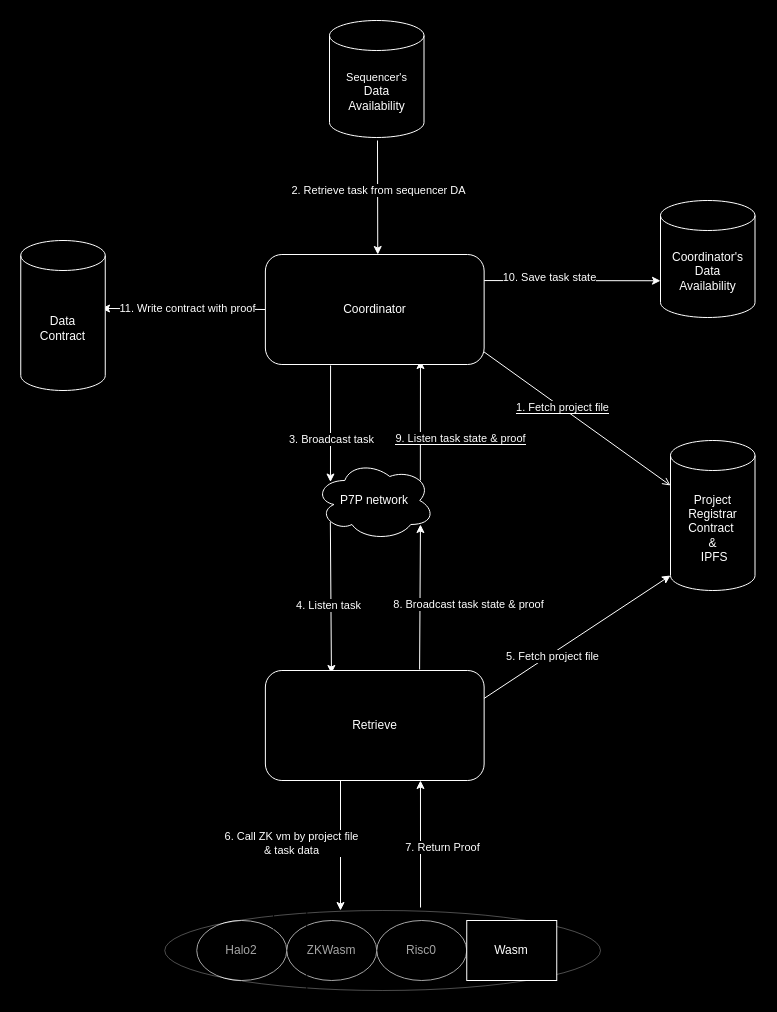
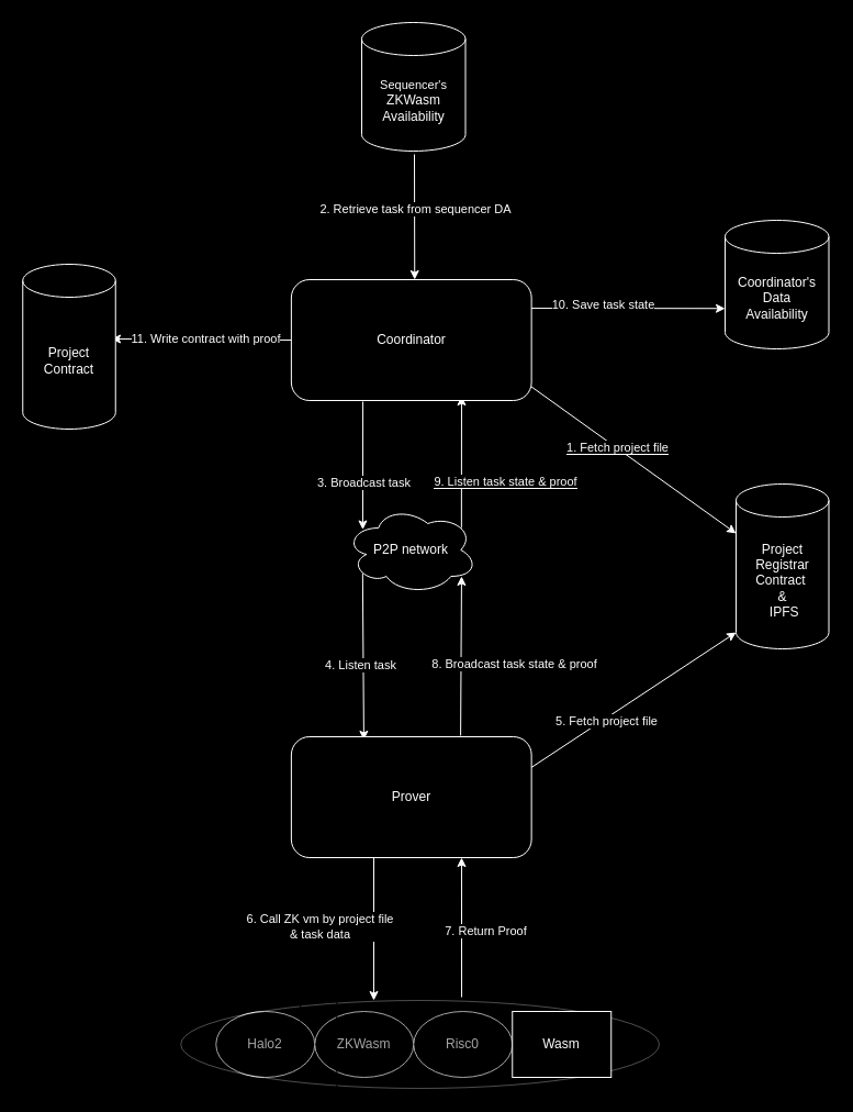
  <mxCell id="0" />
  <mxCell id="1" parent="0" />
- <mxCell id="2" value="&lt;div&gt;&lt;span style=&quot;font-size: 11px; text-wrap: nowrap;&quot;&gt;Sequencer's&lt;/span&gt;&lt;br&gt;&lt;/div&gt;Data &lt;br&gt;Availability" style="shape=cylinder3;whiteSpace=wrap;html=1;boundedLbl=1;backgroundOutline=1;size=15;fontColor=#FFFFFF;labelBackgroundColor=#000000;strokeColor=#FFFFFF;fillColor=#000000;" parent="1" vertex="1"><mxGeometry x="329" y="20" width="94.5" height="117" as="geometry" /></mxCell>
+ <mxCell id="2" value="&lt;div&gt;&lt;span style=&quot;font-size: 11px; text-wrap: nowrap;&quot;&gt;Sequencer's&lt;/span&gt;&lt;br&gt;&lt;/div&gt;ZKWasm &lt;br&gt;Availability" style="shape=cylinder3;whiteSpace=wrap;html=1;boundedLbl=1;backgroundOutline=1;size=15;fontColor=#FFFFFF;labelBackgroundColor=#000000;strokeColor=#FFFFFF;fillColor=#000000;" parent="1" vertex="1"><mxGeometry x="329" y="20" width="94.5" height="117" as="geometry" /></mxCell>
  <mxCell id="3" value="" style="endArrow=classic;html=1;rounded=0;fontColor=#FFFFFF;labelBackgroundColor=#000000;strokeColor=#FFFFFF;entryX=0.5;entryY=0;entryDx=0;entryDy=0;" parent="1" edge="1"><mxGeometry width="50" height="50" relative="1" as="geometry"><mxPoint x="377" y="140" as="sourcePoint" /><mxPoint x="377.25" y="254" as="targetPoint" /></mxGeometry></mxCell>
  <mxCell id="4" value="2. Retrieve task from sequencer DA" style="edgeLabel;html=1;align=center;verticalAlign=middle;resizable=0;points=[];fontColor=#FFFFFF;labelBackgroundColor=#000000;" parent="3" vertex="1" connectable="0"><mxGeometry x="0.167" relative="1" as="geometry"><mxPoint y="-17" as="offset" /></mxGeometry></mxCell>
- <mxCell id="5" value="P7P network" style="ellipse;shape=cloud;whiteSpace=wrap;html=1;fontColor=#FFFFFF;labelBackgroundColor=#000000;fillColor=#000000;strokeColor=#FFFFFF;" parent="1" vertex="1"><mxGeometry x="314.25" y="460" width="120" height="80" as="geometry" /></mxCell>
+ <mxCell id="5" value="P2P network" style="ellipse;shape=cloud;whiteSpace=wrap;html=1;fontColor=#FFFFFF;labelBackgroundColor=#000000;fillColor=#000000;strokeColor=#FFFFFF;" parent="1" vertex="1"><mxGeometry x="314.25" y="460" width="120" height="80" as="geometry" /></mxCell>
  <mxCell id="6" value="" style="endArrow=classic;html=1;rounded=0;entryX=0.131;entryY=0.269;entryDx=0;entryDy=0;entryPerimeter=0;exitX=0.298;exitY=1.009;exitDx=0;exitDy=0;exitPerimeter=0;fontColor=#FFFFFF;labelBackgroundColor=#000000;strokeColor=#FFFFFF;" parent="1" source="35" target="5" edge="1"><mxGeometry width="50" height="50" relative="1" as="geometry"><mxPoint x="328.992" y="316.009" as="sourcePoint" /><mxPoint x="350" y="587" as="targetPoint" /></mxGeometry></mxCell>
  <mxCell id="7" value="3. Broadcast task" style="edgeLabel;html=1;align=center;verticalAlign=middle;resizable=0;points=[];fontColor=#FFFFFF;labelBackgroundColor=#000000;" parent="6" vertex="1" connectable="0"><mxGeometry x="0.021" relative="1" as="geometry"><mxPoint y="15" as="offset" /></mxGeometry></mxCell>
  <mxCell id="8" value="" style="endArrow=classic;html=1;rounded=0;exitX=0.88;exitY=0.25;exitDx=0;exitDy=0;exitPerimeter=0;fontColor=#FFFFFF;labelBackgroundColor=#000000;strokeColor=#FFFFFF;entryX=0.709;entryY=0.964;entryDx=0;entryDy=0;entryPerimeter=0;" parent="1" source="5" target="35" edge="1"><mxGeometry width="50" height="50" relative="1" as="geometry"><mxPoint x="389" y="503" as="sourcePoint" /><mxPoint x="419" y="370" as="targetPoint" /></mxGeometry></mxCell>
  <mxCell id="9" value="&lt;font color=&quot;#ffffff&quot;&gt;&lt;span style=&quot;background-color: rgb(0, 0, 0);&quot;&gt;9. Listen task state &amp;amp; proof&lt;/span&gt;&lt;/font&gt;" style="edgeLabel;html=1;align=center;verticalAlign=middle;resizable=0;points=[];" vertex="1" connectable="0" parent="8"><mxGeometry x="-0.132" y="-1" relative="1" as="geometry"><mxPoint x="39" y="9" as="offset" /></mxGeometry></mxCell>
  <mxCell id="10" value="" style="endArrow=classic;html=1;rounded=0;exitX=0.13;exitY=0.77;exitDx=0;exitDy=0;exitPerimeter=0;fontColor=#FFFFFF;labelBackgroundColor=#000000;strokeColor=#FFFFFF;entryX=0.302;entryY=0.027;entryDx=0;entryDy=0;entryPerimeter=0;" parent="1" source="5" edge="1" target="36"><mxGeometry width="50" height="50" relative="1" as="geometry"><mxPoint x="330" y="567" as="sourcePoint" /><mxPoint x="330" y="695.997" as="targetPoint" /></mxGeometry></mxCell>
  <mxCell id="11" value="4. Listen task" style="edgeLabel;html=1;align=center;verticalAlign=middle;resizable=0;points=[];fontColor=#FFFFFF;labelBackgroundColor=#000000;" parent="10" vertex="1" connectable="0"><mxGeometry x="-0.012" y="-2" relative="1" as="geometry"><mxPoint x="-1" y="8" as="offset" /></mxGeometry></mxCell>
  <mxCell id="12" value="" style="endArrow=classic;html=1;rounded=0;exitX=0.705;exitY=-0.009;exitDx=0;exitDy=0;exitPerimeter=0;fontColor=#FFFFFF;labelBackgroundColor=#000000;strokeColor=#FFFFFF;entryX=0.881;entryY=0.8;entryDx=0;entryDy=0;entryPerimeter=0;" parent="1" source="36" target="5" edge="1"><mxGeometry width="50" height="50" relative="1" as="geometry"><mxPoint x="417.948" y="693.991" as="sourcePoint" /><mxPoint x="420" y="530" as="targetPoint" /></mxGeometry></mxCell>
  <mxCell id="13" value="8. Broadcast&amp;nbsp;task state &amp;amp; proof" style="edgeLabel;html=1;align=center;verticalAlign=middle;resizable=0;points=[];fontColor=#FFFFFF;labelBackgroundColor=#000000;" parent="12" vertex="1" connectable="0"><mxGeometry x="0.06" y="1" relative="1" as="geometry"><mxPoint x="49" y="11" as="offset" /></mxGeometry></mxCell>
  <mxCell id="14" value="Halo2" style="ellipse;whiteSpace=wrap;html=1;fontColor=#FFFFFF;labelBackgroundColor=#000000;fillColor=#000000;strokeColor=#FFFFFF;" parent="1" vertex="1"><mxGeometry x="196.25" y="920" width="90" height="60" as="geometry" /></mxCell>
  <mxCell id="15" value="ZKWasm" style="ellipse;whiteSpace=wrap;html=1;fontColor=#FFFFFF;labelBackgroundColor=#000000;fillColor=#000000;strokeColor=#FFFFFF;" parent="1" vertex="1"><mxGeometry x="286.25" y="920" width="90" height="60" as="geometry" /></mxCell>
  <mxCell id="16" value="Risc0" style="ellipse;whiteSpace=wrap;html=1;fontColor=#FFFFFF;labelBackgroundColor=#000000;fillColor=#000000;strokeColor=#FFFFFF;" parent="1" vertex="1"><mxGeometry x="376.25" y="920" width="90" height="60" as="geometry" /></mxCell>
  <mxCell id="17" value="" style="ellipse;whiteSpace=wrap;html=1;opacity=30;shadow=1;fontColor=#FFFFFF;labelBackgroundColor=#000000;fillColor=#000000;strokeColor=#FFFFFF;strokeWidth=1;" parent="1" vertex="1"><mxGeometry x="164.25" y="910" width="435.75" height="80" as="geometry" /></mxCell>
  <mxCell id="18" value="" style="endArrow=classic;html=1;rounded=0;fontColor=#FFFFFF;labelBackgroundColor=#000000;strokeColor=#FFFFFF;" parent="1" edge="1"><mxGeometry width="50" height="50" relative="1" as="geometry"><mxPoint x="340" y="770" as="sourcePoint" /><mxPoint x="340" y="910" as="targetPoint" /></mxGeometry></mxCell>
  <mxCell id="19" value="6. Call ZK vm by project file&lt;br&gt;&amp;amp; task data" style="edgeLabel;html=1;align=center;verticalAlign=middle;resizable=0;points=[];fontColor=#FFFFFF;labelBackgroundColor=#000000;" parent="18" vertex="1" connectable="0"><mxGeometry x="-0.429" y="3" relative="1" as="geometry"><mxPoint x="-53" y="32" as="offset" /></mxGeometry></mxCell>
  <mxCell id="20" value="" style="endArrow=classic;html=1;rounded=0;exitX=1;exitY=0.5;exitDx=0;exitDy=0;fontColor=#FFFFFF;labelBackgroundColor=#000000;strokeColor=#FFFFFF;entryX=0;entryY=1;entryDx=0;entryDy=-15;entryPerimeter=0;" parent="1" target="24" edge="1"><mxGeometry width="50" height="50" relative="1" as="geometry"><mxPoint x="440.25" y="726.5" as="sourcePoint" /><mxPoint x="572" y="726.5" as="targetPoint" /></mxGeometry></mxCell>
  <mxCell id="21" value="5. Fetch project file" style="edgeLabel;html=1;align=center;verticalAlign=middle;resizable=0;points=[];fontColor=#FFFFFF;labelBackgroundColor=#000000;" parent="20" vertex="1" connectable="0"><mxGeometry x="-0.04" relative="1" as="geometry"><mxPoint x="1" y="2" as="offset" /></mxGeometry></mxCell>
  <mxCell id="22" value="" style="endArrow=classic;html=1;rounded=0;exitX=0.587;exitY=-0.037;exitDx=0;exitDy=0;exitPerimeter=0;fontColor=#FFFFFF;labelBackgroundColor=#000000;strokeColor=#FFFFFF;entryX=0.709;entryY=1;entryDx=0;entryDy=0;entryPerimeter=0;" parent="1" source="17" target="36" edge="1"><mxGeometry width="50" height="50" relative="1" as="geometry"><mxPoint x="417.948" y="872.988" as="sourcePoint" /><mxPoint x="421" y="770" as="targetPoint" /></mxGeometry></mxCell>
  <mxCell id="23" value="7. Return Proof" style="edgeLabel;html=1;align=center;verticalAlign=middle;resizable=0;points=[];fontColor=#FFFFFF;labelBackgroundColor=#000000;" parent="22" vertex="1" connectable="0"><mxGeometry x="-0.042" y="-2" relative="1" as="geometry"><mxPoint x="19" as="offset" /></mxGeometry></mxCell>
  <mxCell id="24" value="Project&lt;div&gt;Registrar&lt;/div&gt;&lt;div&gt;Contract&amp;nbsp;&lt;/div&gt;&lt;div&gt;&amp;amp;&lt;/div&gt;&lt;div&gt;&amp;nbsp;IPFS&lt;/div&gt;" style="shape=cylinder3;whiteSpace=wrap;html=1;boundedLbl=1;backgroundOutline=1;size=15;fontColor=#FFFFFF;labelBackgroundColor=#000000;fillColor=#000000;strokeColor=#FFFFFF;" parent="1" vertex="1"><mxGeometry x="670" y="440" width="84.5" height="150" as="geometry" /></mxCell>
- <mxCell id="25" value="" style="endArrow=open;html=1;rounded=0;exitX=0.997;exitY=0.882;exitDx=0;exitDy=0;entryX=0;entryY=0;entryDx=0;entryDy=45;entryPerimeter=0;fontColor=#FFFFFF;labelBackgroundColor=#000000;strokeColor=#FFFFFF;exitPerimeter=0;" parent="1" source="35" target="24" edge="1"><mxGeometry width="50" height="50" relative="1" as="geometry"><mxPoint x="617" y="381.25" as="sourcePoint" /><mxPoint x="654.32" y="598.083" as="targetPoint" /></mxGeometry></mxCell>
+ <mxCell id="25" value="" style="endArrow=classic;html=1;rounded=0;exitX=0.997;exitY=0.882;exitDx=0;exitDy=0;entryX=0;entryY=0;entryDx=0;entryDy=45;entryPerimeter=0;fontColor=#FFFFFF;labelBackgroundColor=#000000;strokeColor=#FFFFFF;exitPerimeter=0;" parent="1" source="35" target="24" edge="1"><mxGeometry width="50" height="50" relative="1" as="geometry"><mxPoint x="617" y="381.25" as="sourcePoint" /><mxPoint x="654.32" y="598.083" as="targetPoint" /></mxGeometry></mxCell>
  <mxCell id="26" value="&lt;span style=&quot;color: rgb(255, 255, 255); background-color: rgb(0, 0, 0);&quot;&gt;1. Fetch project file&lt;/span&gt;" style="edgeLabel;html=1;align=center;verticalAlign=middle;resizable=0;points=[];" vertex="1" connectable="0" parent="25"><mxGeometry x="-0.165" relative="1" as="geometry"><mxPoint as="offset" /></mxGeometry></mxCell>
  <mxCell id="27" value="" style="endArrow=classic;html=1;rounded=0;exitX=0;exitY=0.5;exitDx=0;exitDy=0;entryX=0.956;entryY=0.453;entryDx=0;entryDy=0;entryPerimeter=0;fontColor=#FFFFFF;labelBackgroundColor=#000000;strokeColor=#FFFFFF;" parent="1" source="35" target="29" edge="1"><mxGeometry width="50" height="50" relative="1" as="geometry"><mxPoint x="176" y="366.5" as="sourcePoint" /><mxPoint x="420" y="627" as="targetPoint" /></mxGeometry></mxCell>
  <mxCell id="28" value="11. Write contract with proof" style="edgeLabel;html=1;align=center;verticalAlign=middle;resizable=0;points=[];fontColor=#FFFFFF;labelBackgroundColor=#000000;" parent="27" vertex="1" connectable="0"><mxGeometry x="-0.337" relative="1" as="geometry"><mxPoint x="-24" y="-1" as="offset" /></mxGeometry></mxCell>
- <mxCell id="29" value="Data&lt;br&gt;Contract" style="shape=cylinder3;whiteSpace=wrap;html=1;boundedLbl=1;backgroundOutline=1;size=15;fontColor=#FFFFFF;labelBackgroundColor=#000000;fillColor=#000000;strokeColor=#FFFFFF;" parent="1" vertex="1"><mxGeometry x="20.25" y="240" width="84.5" height="150" as="geometry" /></mxCell>
+ <mxCell id="29" value="Project&lt;br&gt;Contract" style="shape=cylinder3;whiteSpace=wrap;html=1;boundedLbl=1;backgroundOutline=1;size=15;fontColor=#FFFFFF;labelBackgroundColor=#000000;fillColor=#000000;strokeColor=#FFFFFF;" parent="1" vertex="1"><mxGeometry x="20.25" y="240" width="84.5" height="150" as="geometry" /></mxCell>
  <mxCell id="30" style="edgeStyle=orthogonalEdgeStyle;rounded=0;orthogonalLoop=1;jettySize=auto;html=1;exitX=1;exitY=0;exitDx=0;exitDy=0;" parent="1" source="14" target="14" edge="1"><mxGeometry relative="1" as="geometry" /></mxCell>
  <mxCell id="31" value="&lt;div&gt;&lt;span style=&quot;text-wrap: nowrap;&quot;&gt;Coordinator's&lt;/span&gt;&lt;br&gt;&lt;/div&gt;&lt;div&gt;Data&lt;br&gt;&lt;/div&gt;Availability" style="shape=cylinder3;whiteSpace=wrap;html=1;boundedLbl=1;backgroundOutline=1;size=15;fontColor=#FFFFFF;labelBackgroundColor=#000000;strokeColor=#FFFFFF;fillColor=#000000;" parent="1" vertex="1"><mxGeometry x="660" y="200" width="94.5" height="117" as="geometry" /></mxCell>
  <mxCell id="32" value="" style="endArrow=classic;html=1;rounded=0;fontColor=#FFFFFF;labelBackgroundColor=#000000;strokeColor=#FFFFFF;entryX=0;entryY=0;entryDx=0;entryDy=80.25;entryPerimeter=0;" parent="1" target="31" edge="1"><mxGeometry width="50" height="50" relative="1" as="geometry"><mxPoint x="440" y="280" as="sourcePoint" /><mxPoint x="640" y="284" as="targetPoint" /></mxGeometry></mxCell>
  <mxCell id="33" value="10. Save task state" style="edgeLabel;html=1;align=center;verticalAlign=middle;resizable=0;points=[];fontColor=#FFFFFF;labelBackgroundColor=#000000;" parent="32" vertex="1" connectable="0"><mxGeometry x="0.167" relative="1" as="geometry"><mxPoint x="-19" y="-4" as="offset" /></mxGeometry></mxCell>
  <mxCell id="34" value="Wasm" style="whiteSpace=wrap;html=1;fontColor=#FFFFFF;labelBackgroundColor=#000000;fillColor=#000000;strokeColor=#FFFFFF;rounded=0;" vertex="1" parent="1"><mxGeometry x="466.25" y="920" width="90" height="60" as="geometry" /></mxCell>
  <mxCell id="35" value="&lt;span style=&quot;text-wrap: nowrap;&quot;&gt;Coordinator&lt;/span&gt;" style="rounded=1;whiteSpace=wrap;html=1;fontColor=#FFFFFF;labelBackgroundColor=#000000;fillColor=#000000;strokeColor=#FFFFFF;" vertex="1" parent="1"><mxGeometry x="264.88" y="254" width="218.75" height="110" as="geometry" /></mxCell>
- <mxCell id="36" value="&lt;span style=&quot;text-wrap: nowrap;&quot;&gt;Retrieve&lt;/span&gt;" style="rounded=1;whiteSpace=wrap;html=1;fontColor=#FFFFFF;labelBackgroundColor=#000000;fillColor=#000000;strokeColor=#FFFFFF;" vertex="1" parent="1"><mxGeometry x="264.88" y="670" width="218.75" height="110" as="geometry" /></mxCell>
+ <mxCell id="36" value="&lt;span style=&quot;text-wrap: nowrap;&quot;&gt;Prover&lt;/span&gt;" style="rounded=1;whiteSpace=wrap;html=1;fontColor=#FFFFFF;labelBackgroundColor=#000000;fillColor=#000000;strokeColor=#FFFFFF;" vertex="1" parent="1"><mxGeometry x="264.88" y="670" width="218.75" height="110" as="geometry" /></mxCell>
